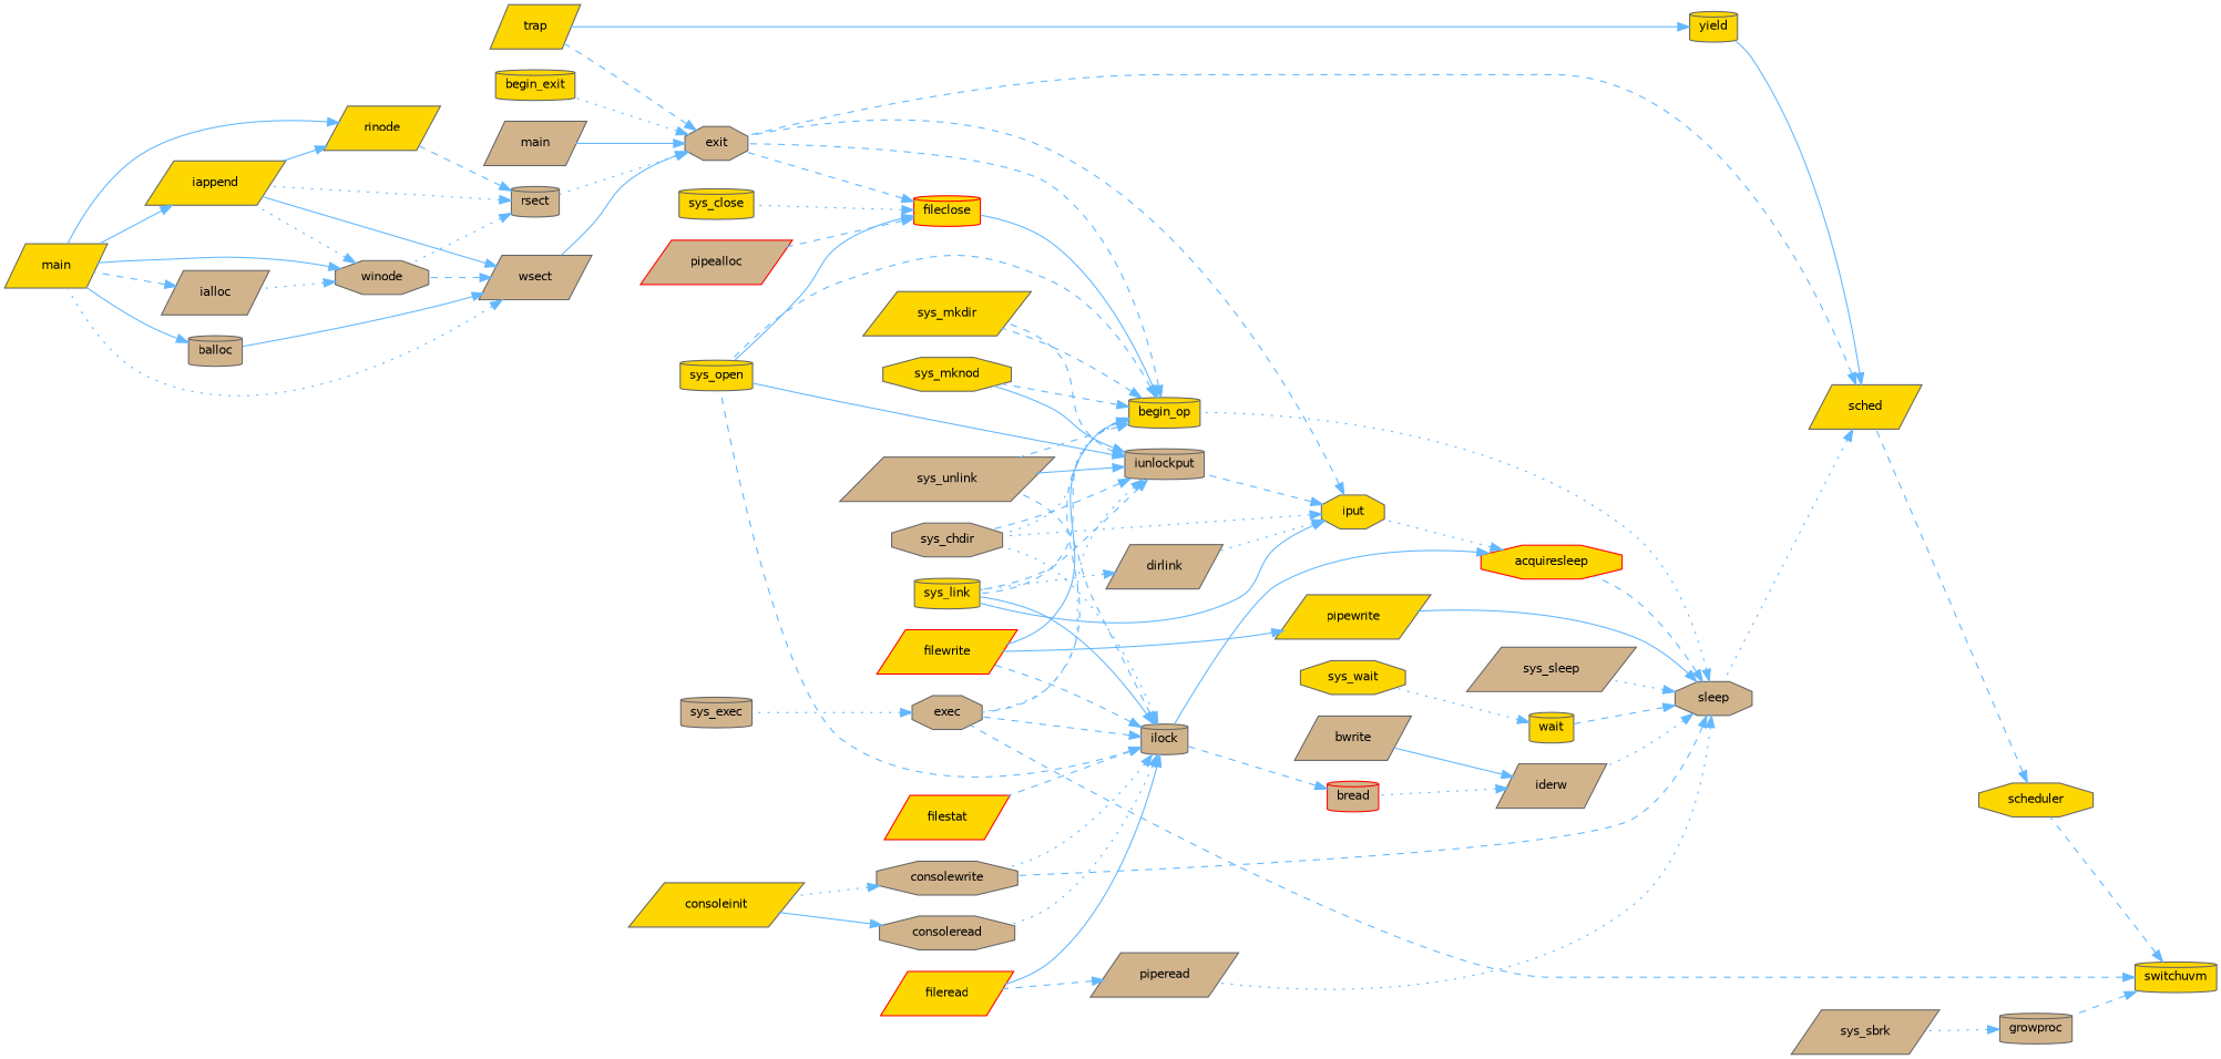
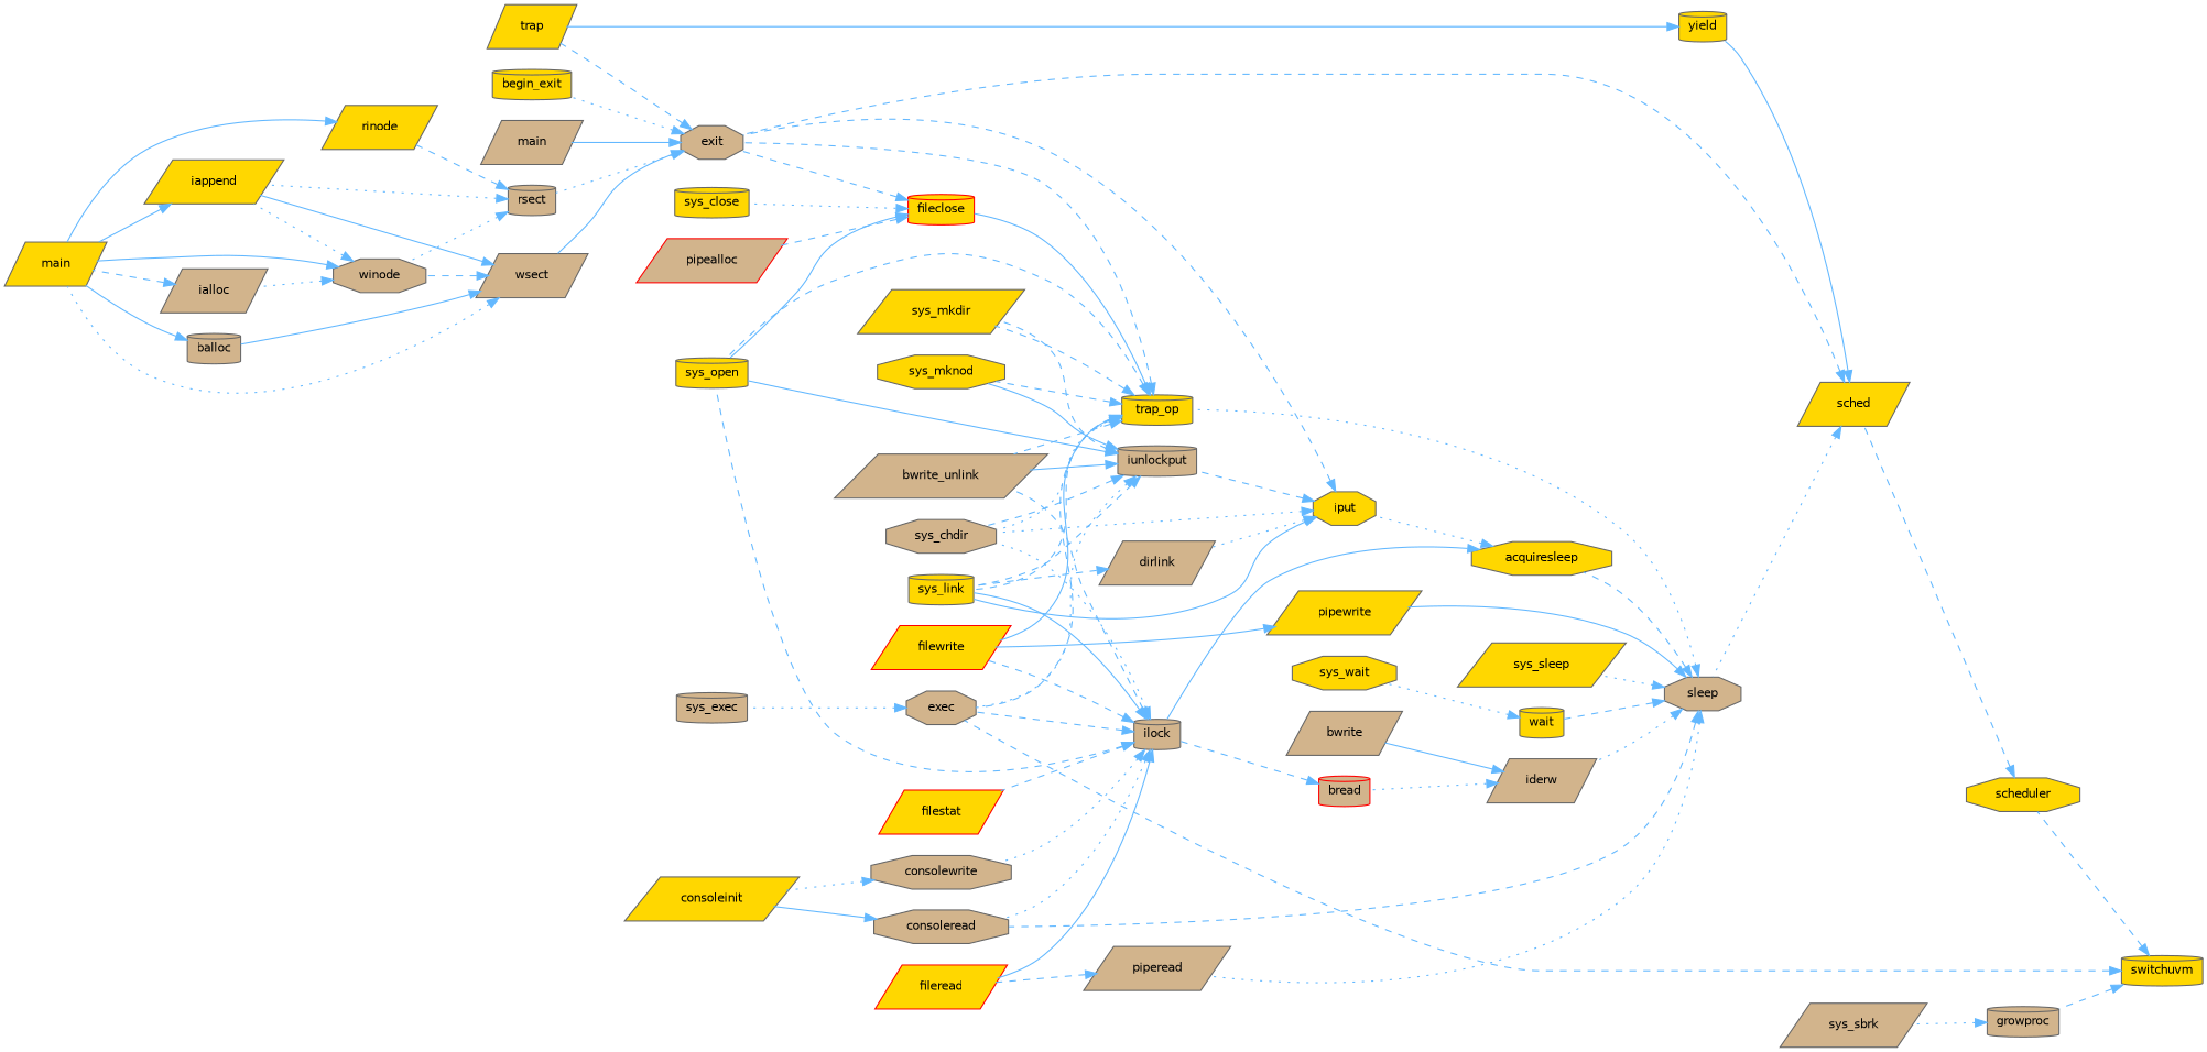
  digraph {
    rankdir=RL
    node [color=grey40 fillcolor=gold fontname=Helvetica fontsize=10 shape=parallelogram style=filled]
    edge [color=steelblue1 dir=back fontname=Helvetica fontsize=10 labelfontname=Helvetica labelfontsize=10 style=dashed]
    n1 [color=gray40 fontcolor=black height=0.2 label=switchuvm shape=cylinder width=0.4]
    n2 [fillcolor=tan height=0.2 label=exec shape=octagon width=0.4]
    n3 [fillcolor=tan height=0.2 label=growproc shape=cylinder width=0.4]
    n4 [height=0.2 label=scheduler shape=octagon width=0.4]
    n5 [fillcolor=tan height=0.2 label=sys_exec shape=cylinder width=0.4]
    n6 [fillcolor=tan height=0.2 label=sys_sbrk width=0.4]
    n7 [height=0.2 label=sched width=0.4]
    n8 [fillcolor=tan height=0.2 label=exit shape=octagon width=0.4]
    n9 [fillcolor=tan height=0.2 label=sleep shape=octagon width=0.4]
    n10 [height=0.2 label=yield shape=cylinder width=0.4]
    n11 [fillcolor=tan height=0.2 label=main width=0.4]
    n12 [fillcolor=tan height=0.2 label=rsect shape=cylinder width=0.4]
    n13 [height=0.2 label=begin_exit shape=cylinder width=0.4]
    n14 [height=0.2 label=trap width=0.4]
    n15 [fillcolor=tan height=0.2 label=wsect width=0.4]
-   n16 [color=red height=0.2 label=acquiresleep shape=octagon width=0.4]
+   n16 [height=0.2 label=acquiresleep shape=octagon width=0.4]
    n17 [fillcolor=tan height=0.2 label=consoleread shape=octagon width=0.4]
-   n18 [height=0.2 label=begin_op shape=cylinder width=0.4]
+   n18 [height=0.2 label=trap_op shape=cylinder width=0.4]
    n19 [fillcolor=tan height=0.2 label=iderw width=0.4]
    n20 [fillcolor=tan height=0.2 label=piperead width=0.4]
    n21 [height=0.2 label=pipewrite width=0.4]
-   n22 [fillcolor=tan height=0.2 label=sys_sleep width=0.4]
+   n22 [height=0.2 label=sys_sleep width=0.4]
    n23 [height=0.2 label=wait shape=cylinder width=0.4]
    n24 [height=0.2 label=iappend width=0.4]
    n25 [height=0.2 label=rinode width=0.4]
    n26 [fillcolor=tan height=0.2 label=winode shape=octagon width=0.4]
    n27 [height=0.2 label=main width=0.4]
    n28 [fillcolor=tan height=0.2 label=balloc shape=cylinder width=0.4]
    n29 [fillcolor=tan height=0.2 label=ialloc width=0.4]
    n30 [fillcolor=tan height=0.2 label=ilock shape=cylinder width=0.4]
    n31 [height=0.2 label=iput shape=octagon width=0.4]
    n32 [height=0.2 label=consoleinit width=0.4]
    n33 [color=red height=0.2 label=filewrite width=0.4]
    n34 [fillcolor=tan height=0.2 label=sys_chdir shape=octagon width=0.4]
    n35 [height=0.2 label=sys_link shape=cylinder width=0.4]
    n36 [height=0.2 label=sys_open shape=cylinder width=0.4]
-   n37 [fillcolor=tan height=0.2 label=sys_unlink width=0.4]
+   n37 [fillcolor=tan height=0.2 label=bwrite_unlink width=0.4]
    n38 [color=red height=0.2 label=fileclose shape=cylinder width=0.4]
    n39 [height=0.2 label=sys_mkdir width=0.4]
    n40 [height=0.2 label=sys_mknod shape=octagon width=0.4]
    n41 [color=red fillcolor=tan height=0.2 label=bread shape=cylinder width=0.4]
    n42 [fillcolor=tan height=0.2 label=bwrite width=0.4]
    n43 [color=red height=0.2 label=fileread width=0.4]
    n44 [height=0.2 label=sys_wait shape=octagon width=0.4]
    n45 [fillcolor=tan height=0.2 label=consolewrite shape=octagon width=0.4]
    n46 [color=red height=0.2 label=filestat width=0.4]
    n47 [fillcolor=tan height=0.2 label=dirlink width=0.4]
    n48 [fillcolor=tan height=0.2 label=iunlockput shape=cylinder width=0.4]
    n49 [color=red fillcolor=tan height=0.2 label=pipealloc width=0.4]
    n50 [height=0.2 label=sys_close shape=cylinder width=0.4]
    n1 -> n2
    n1 -> n3
    n1 -> n4
    n2 -> n5 [style=dotted]
    n3 -> n6 [style=dotted]
    n4 -> n7
    n7 -> n8
    n7 -> n9 [style=dotted]
    n7 -> n10 [style=solid]
    n8 -> n11 [style=solid]
    n8 -> n12 [style=dotted]
    n8 -> n13 [style=dotted]
    n8 -> n14
    n8 -> n15 [style=solid]
    n9 -> n16
-   n9 -> n45
+   n9 -> n17
    n9 -> n18 [style=dotted]
    n9 -> n19 [style=dotted]
    n9 -> n20 [style=dotted]
    n9 -> n21 [style=solid]
    n9 -> n22 [style=dotted]
    n9 -> n23
    n10 -> n14 [style=solid]
    n12 -> n24 [style=dotted]
    n12 -> n25
    n12 -> n26 [style=dotted]
    n15 -> n24 [style=solid]
    n15 -> n26
    n15 -> n27 [style=dotted]
    n15 -> n28 [style=solid]
    n16 -> n30 [style=solid]
    n16 -> n31 [style=dotted]
    n17 -> n32 [style=solid]
    n18 -> n2
    n18 -> n8
    n18 -> n33 [style=solid]
    n18 -> n34 [style=dotted]
    n18 -> n35
    n18 -> n36
    n18 -> n37
    n18 -> n38 [style=solid]
    n18 -> n39
    n18 -> n40
    n19 -> n41 [style=dotted]
    n19 -> n42 [style=solid]
    n20 -> n43
    n21 -> n33 [style=solid]
    n23 -> n44 [style=dotted]
    n24 -> n27 [style=solid]
-   n25 -> n24 [style=solid]
    n25 -> n27 [style=solid]
    n26 -> n24 [style=dotted]
    n26 -> n27 [style=solid]
    n26 -> n29 [style=dotted]
    n28 -> n27 [style=solid]
    n29 -> n27
    n30 -> n2
    n30 -> n17 [style=dotted]
    n30 -> n33
    n30 -> n34 [style=dotted]
    n30 -> n35 [style=solid]
    n30 -> n36
    n30 -> n37
    n30 -> n43 [style=solid]
    n30 -> n45 [style=dotted]
    n30 -> n46
    n31 -> n8
    n31 -> n34 [style=dotted]
    n31 -> n35 [style=solid]
    n31 -> n47 [style=dotted]
    n31 -> n48
    n38 -> n8
    n38 -> n36 [style=solid]
    n38 -> n49
    n38 -> n50 [style=dotted]
    n41 -> n30
    n45 -> n32 [style=dotted]
-   n47 -> n35 [style=dotted]
+   n47 -> n35
    n48 -> n2 [style=dotted]
    n48 -> n34
    n48 -> n35
    n48 -> n36 [style=solid]
    n48 -> n37 [style=solid]
    n48 -> n39
    n48 -> n40 [style=solid]
  }
